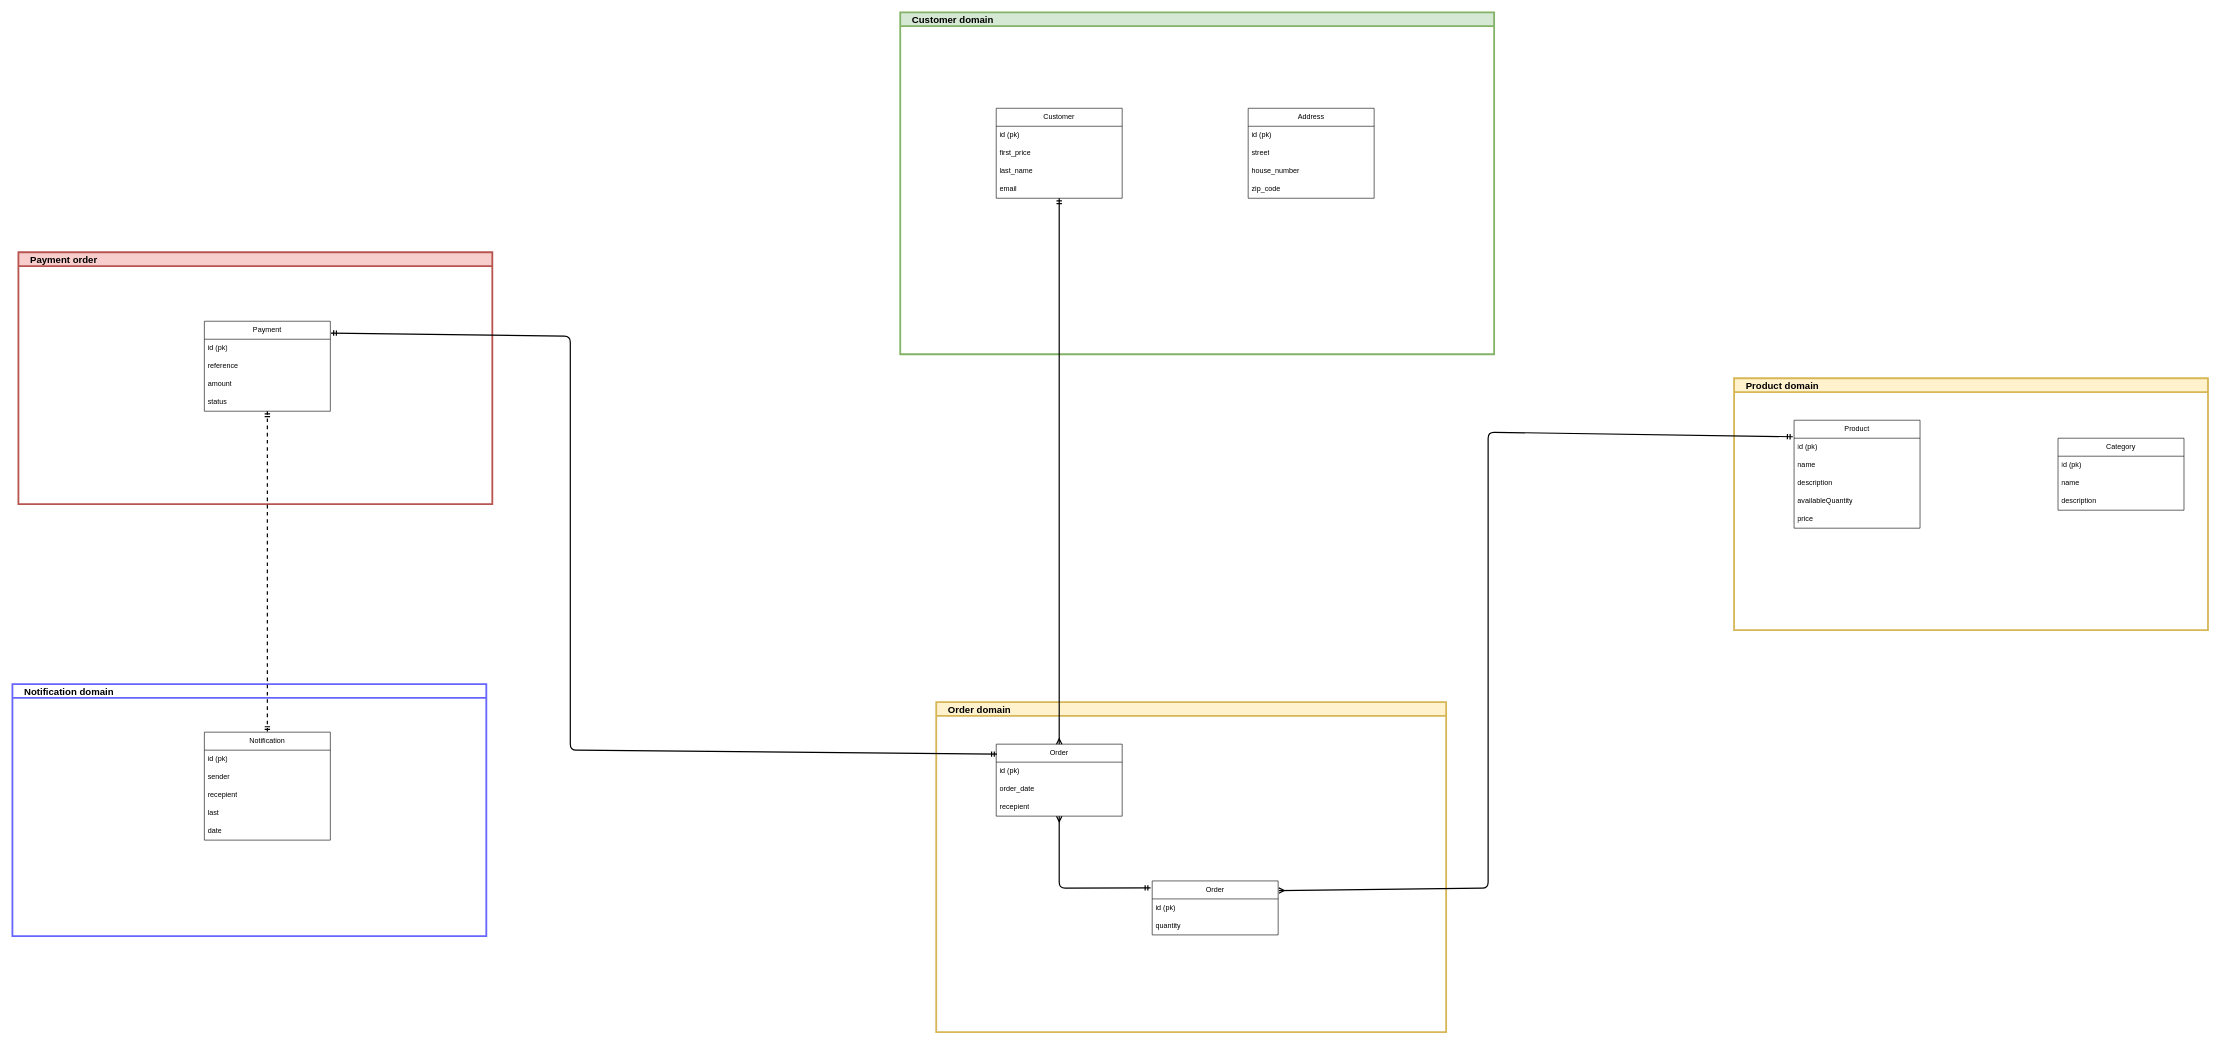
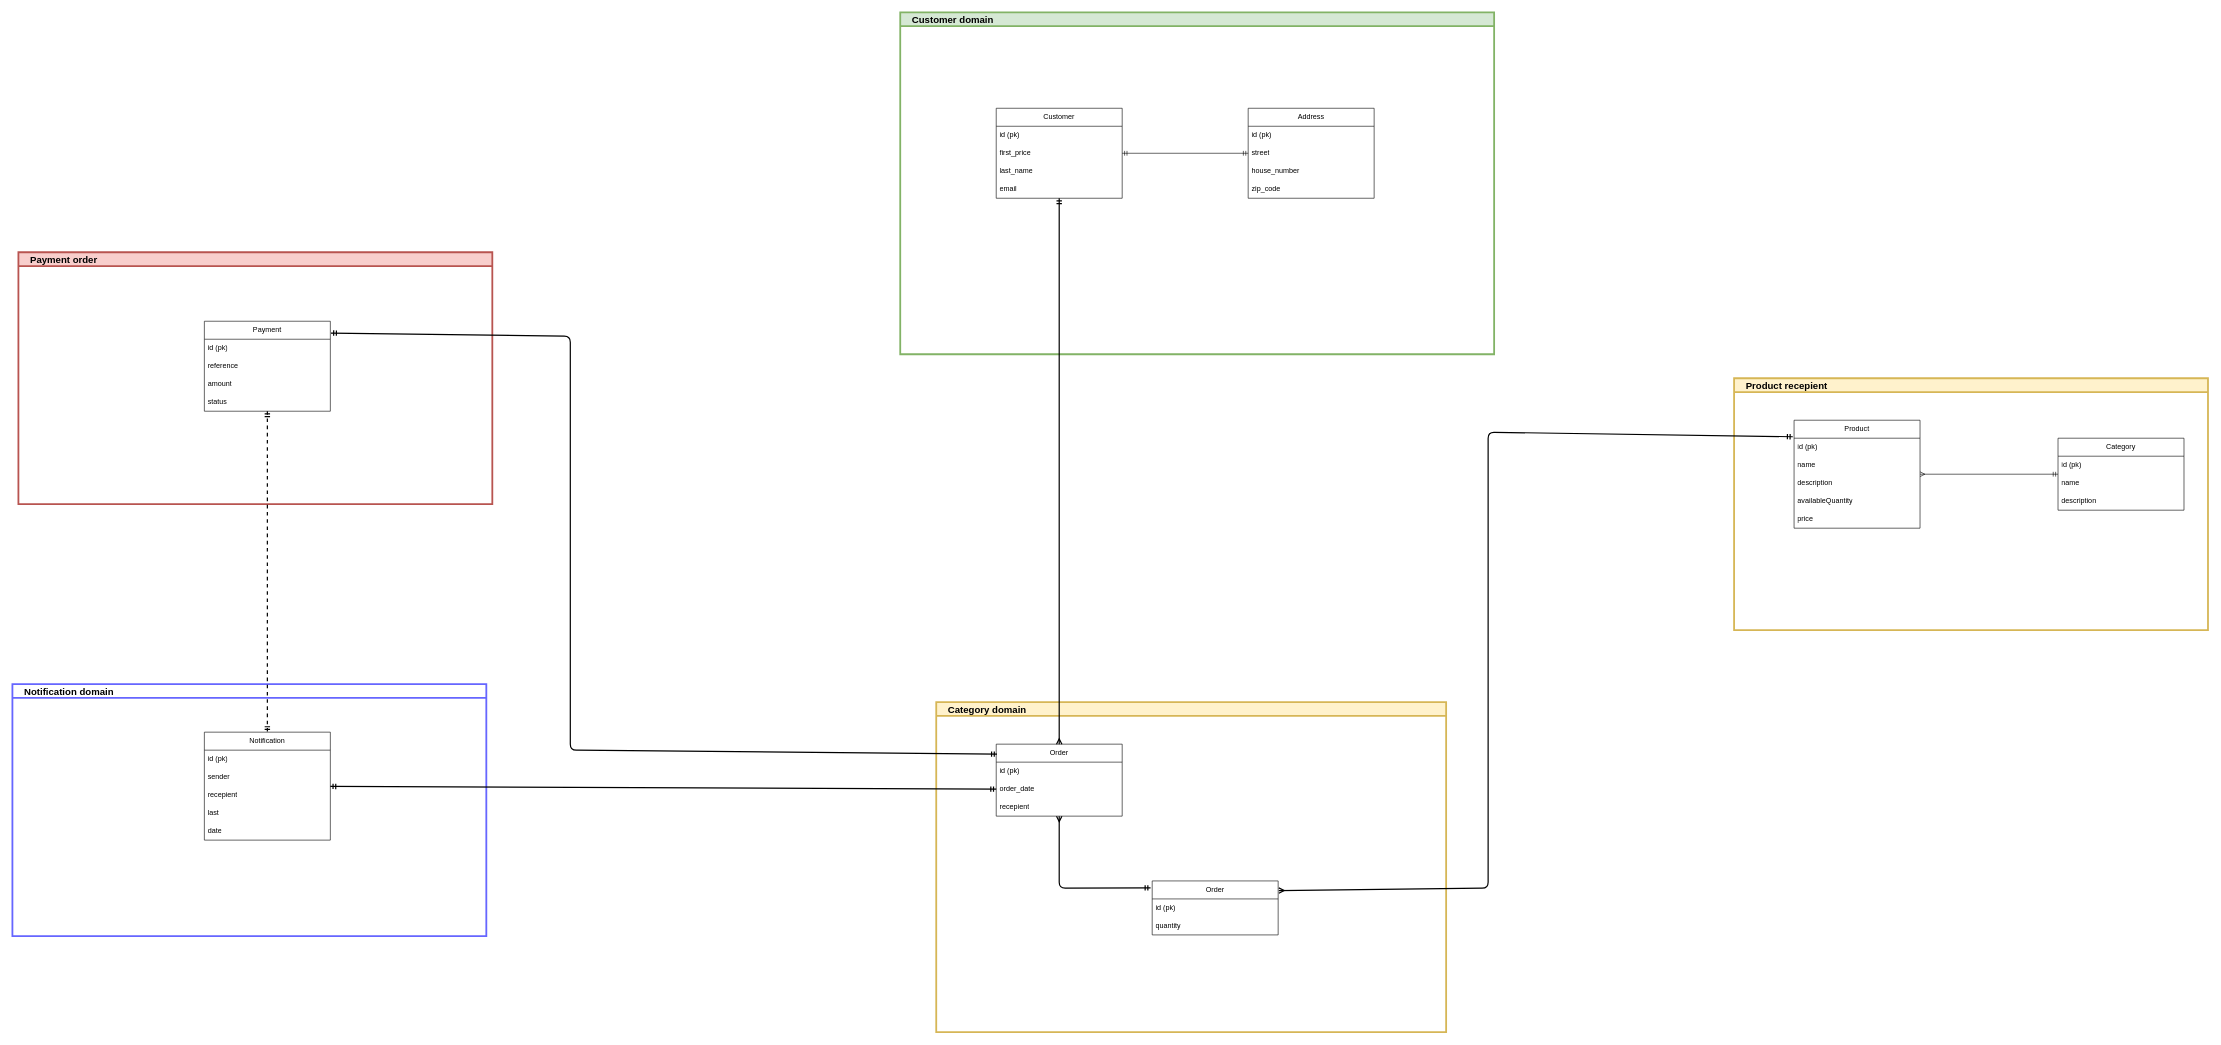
  <mxCell id="0" />
  <mxCell id="1" parent="0" />
  <mxCell id="2" value="&lt;span style=&quot;font-size: 16px;&quot;&gt;&amp;nbsp; &amp;nbsp; Customer domain&lt;/span&gt;" style="swimlane;whiteSpace=wrap;html=1;strokeColor=#82b366;strokeWidth=3;align=left;fillColor=#d5e8d4;" parent="1" vertex="1"><mxGeometry x="1500" y="20" width="990" height="570" as="geometry" /></mxCell>
  <mxCell id="3" value="Customer" style="swimlane;fontStyle=0;childLayout=stackLayout;horizontal=1;startSize=30;horizontalStack=0;resizeParent=1;resizeParentMax=0;resizeLast=0;collapsible=1;marginBottom=0;whiteSpace=wrap;html=1;" parent="2" vertex="1"><mxGeometry x="160" y="160" width="210" height="150" as="geometry" /></mxCell>
  <mxCell id="4" value="id (pk)" style="text;strokeColor=none;fillColor=none;align=left;verticalAlign=middle;spacingLeft=4;spacingRight=4;overflow=hidden;points=[[0,0.5],[1,0.5]];portConstraint=eastwest;rotatable=0;whiteSpace=wrap;html=1;" parent="3" vertex="1"><mxGeometry y="30" width="210" height="30" as="geometry" /></mxCell>
  <mxCell id="5" value="first_price" style="text;strokeColor=none;fillColor=none;align=left;verticalAlign=middle;spacingLeft=4;spacingRight=4;overflow=hidden;points=[[0,0.5],[1,0.5]];portConstraint=eastwest;rotatable=0;whiteSpace=wrap;html=1;" parent="3" vertex="1"><mxGeometry y="60" width="210" height="30" as="geometry" /></mxCell>
  <mxCell id="6" value="last_name" style="text;strokeColor=none;fillColor=none;align=left;verticalAlign=middle;spacingLeft=4;spacingRight=4;overflow=hidden;points=[[0,0.5],[1,0.5]];portConstraint=eastwest;rotatable=0;whiteSpace=wrap;html=1;" parent="3" vertex="1"><mxGeometry y="90" width="210" height="30" as="geometry" /></mxCell>
  <mxCell id="7" value="email" style="text;strokeColor=none;fillColor=none;align=left;verticalAlign=middle;spacingLeft=4;spacingRight=4;overflow=hidden;points=[[0,0.5],[1,0.5]];portConstraint=eastwest;rotatable=0;whiteSpace=wrap;html=1;" parent="3" vertex="1"><mxGeometry y="120" width="210" height="30" as="geometry" /></mxCell>
  <mxCell id="8" value="Address" style="swimlane;fontStyle=0;childLayout=stackLayout;horizontal=1;startSize=30;horizontalStack=0;resizeParent=1;resizeParentMax=0;resizeLast=0;collapsible=1;marginBottom=0;whiteSpace=wrap;html=1;" parent="2" vertex="1"><mxGeometry x="580" y="160" width="210" height="150" as="geometry" /></mxCell>
  <mxCell id="9" value="id (pk)" style="text;strokeColor=none;fillColor=none;align=left;verticalAlign=middle;spacingLeft=4;spacingRight=4;overflow=hidden;points=[[0,0.5],[1,0.5]];portConstraint=eastwest;rotatable=0;whiteSpace=wrap;html=1;" parent="8" vertex="1"><mxGeometry y="30" width="210" height="30" as="geometry" /></mxCell>
  <mxCell id="10" value="street" style="text;strokeColor=none;fillColor=none;align=left;verticalAlign=middle;spacingLeft=4;spacingRight=4;overflow=hidden;points=[[0,0.5],[1,0.5]];portConstraint=eastwest;rotatable=0;whiteSpace=wrap;html=1;" parent="8" vertex="1"><mxGeometry y="60" width="210" height="30" as="geometry" /></mxCell>
  <mxCell id="11" value="house_number" style="text;strokeColor=none;fillColor=none;align=left;verticalAlign=middle;spacingLeft=4;spacingRight=4;overflow=hidden;points=[[0,0.5],[1,0.5]];portConstraint=eastwest;rotatable=0;whiteSpace=wrap;html=1;" parent="8" vertex="1"><mxGeometry y="90" width="210" height="30" as="geometry" /></mxCell>
  <mxCell id="12" value="zip_code" style="text;strokeColor=none;fillColor=none;align=left;verticalAlign=middle;spacingLeft=4;spacingRight=4;overflow=hidden;points=[[0,0.5],[1,0.5]];portConstraint=eastwest;rotatable=0;whiteSpace=wrap;html=1;" parent="8" vertex="1"><mxGeometry y="120" width="210" height="30" as="geometry" /></mxCell>
+ <mxCell id="13" style="edgeStyle=none;html=1;entryX=0;entryY=0.5;entryDx=0;entryDy=0;endArrow=ERmandOne;endFill=0;startArrow=ERmandOne;startFill=0;" parent="2" source="3" target="10" edge="1"><mxGeometry relative="1" as="geometry" /></mxCell>
  <mxCell id="14" value="&lt;span style=&quot;font-size: 16px;&quot;&gt;&amp;nbsp; &amp;nbsp; Payment order&lt;/span&gt;" style="swimlane;whiteSpace=wrap;html=1;strokeColor=#b85450;strokeWidth=3;align=left;fillColor=#f8cecc;" parent="1" vertex="1"><mxGeometry x="30" y="420" width="790" height="420" as="geometry" /></mxCell>
  <mxCell id="15" value="Payment" style="swimlane;fontStyle=0;childLayout=stackLayout;horizontal=1;startSize=30;horizontalStack=0;resizeParent=1;resizeParentMax=0;resizeLast=0;collapsible=1;marginBottom=0;whiteSpace=wrap;html=1;" parent="14" vertex="1"><mxGeometry x="310" y="115" width="210" height="150" as="geometry" /></mxCell>
  <mxCell id="16" value="id (pk)" style="text;strokeColor=none;fillColor=none;align=left;verticalAlign=middle;spacingLeft=4;spacingRight=4;overflow=hidden;points=[[0,0.5],[1,0.5]];portConstraint=eastwest;rotatable=0;whiteSpace=wrap;html=1;" parent="15" vertex="1"><mxGeometry y="30" width="210" height="30" as="geometry" /></mxCell>
  <mxCell id="17" value="reference" style="text;strokeColor=none;fillColor=none;align=left;verticalAlign=middle;spacingLeft=4;spacingRight=4;overflow=hidden;points=[[0,0.5],[1,0.5]];portConstraint=eastwest;rotatable=0;whiteSpace=wrap;html=1;" parent="15" vertex="1"><mxGeometry y="60" width="210" height="30" as="geometry" /></mxCell>
  <mxCell id="18" value="amount" style="text;strokeColor=none;fillColor=none;align=left;verticalAlign=middle;spacingLeft=4;spacingRight=4;overflow=hidden;points=[[0,0.5],[1,0.5]];portConstraint=eastwest;rotatable=0;whiteSpace=wrap;html=1;" parent="15" vertex="1"><mxGeometry y="90" width="210" height="30" as="geometry" /></mxCell>
  <mxCell id="19" value="status" style="text;strokeColor=none;fillColor=none;align=left;verticalAlign=middle;spacingLeft=4;spacingRight=4;overflow=hidden;points=[[0,0.5],[1,0.5]];portConstraint=eastwest;rotatable=0;whiteSpace=wrap;html=1;" parent="15" vertex="1"><mxGeometry y="120" width="210" height="30" as="geometry" /></mxCell>
  <mxCell id="20" value="&lt;font style=&quot;font-size: 16px;&quot;&gt;&amp;nbsp; &amp;nbsp; Notification domain&lt;/font&gt;" style="swimlane;whiteSpace=wrap;html=1;strokeColor=#6666FF;strokeWidth=3;align=left;" parent="1" vertex="1"><mxGeometry x="20" y="1140" width="790" height="420" as="geometry" /></mxCell>
  <mxCell id="21" value="Notification" style="swimlane;fontStyle=0;childLayout=stackLayout;horizontal=1;startSize=30;horizontalStack=0;resizeParent=1;resizeParentMax=0;resizeLast=0;collapsible=1;marginBottom=0;whiteSpace=wrap;html=1;" parent="20" vertex="1"><mxGeometry x="320" y="80" width="210" height="180" as="geometry" /></mxCell>
  <mxCell id="22" value="id (pk)" style="text;strokeColor=none;fillColor=none;align=left;verticalAlign=middle;spacingLeft=4;spacingRight=4;overflow=hidden;points=[[0,0.5],[1,0.5]];portConstraint=eastwest;rotatable=0;whiteSpace=wrap;html=1;" parent="21" vertex="1"><mxGeometry y="30" width="210" height="30" as="geometry" /></mxCell>
  <mxCell id="23" value="sender" style="text;strokeColor=none;fillColor=none;align=left;verticalAlign=middle;spacingLeft=4;spacingRight=4;overflow=hidden;points=[[0,0.5],[1,0.5]];portConstraint=eastwest;rotatable=0;whiteSpace=wrap;html=1;" parent="21" vertex="1"><mxGeometry y="60" width="210" height="30" as="geometry" /></mxCell>
  <mxCell id="24" value="recepient" style="text;strokeColor=none;fillColor=none;align=left;verticalAlign=middle;spacingLeft=4;spacingRight=4;overflow=hidden;points=[[0,0.5],[1,0.5]];portConstraint=eastwest;rotatable=0;whiteSpace=wrap;html=1;" parent="21" vertex="1"><mxGeometry y="90" width="210" height="30" as="geometry" /></mxCell>
  <mxCell id="25" value="last" style="text;strokeColor=none;fillColor=none;align=left;verticalAlign=middle;spacingLeft=4;spacingRight=4;overflow=hidden;points=[[0,0.5],[1,0.5]];portConstraint=eastwest;rotatable=0;whiteSpace=wrap;html=1;" parent="21" vertex="1"><mxGeometry y="120" width="210" height="30" as="geometry" /></mxCell>
  <mxCell id="26" value="date" style="text;strokeColor=none;fillColor=none;align=left;verticalAlign=middle;spacingLeft=4;spacingRight=4;overflow=hidden;points=[[0,0.5],[1,0.5]];portConstraint=eastwest;rotatable=0;whiteSpace=wrap;html=1;" parent="21" vertex="1"><mxGeometry y="150" width="210" height="30" as="geometry" /></mxCell>
  <mxCell id="27" style="edgeStyle=none;html=1;entryX=0.5;entryY=0;entryDx=0;entryDy=0;startArrow=ERmandOne;startFill=0;endArrow=ERmandOne;endFill=0;strokeWidth=2;dashed=1;" parent="1" source="15" target="21" edge="1"><mxGeometry relative="1" as="geometry" /></mxCell>
- <mxCell id="28" value="&lt;font color=&quot;#000000&quot; style=&quot;font-size: 16px;&quot;&gt;&amp;nbsp; &amp;nbsp; Order domain&lt;/font&gt;" style="swimlane;whiteSpace=wrap;html=1;strokeColor=#d6b656;strokeWidth=3;align=left;fillColor=#fff2cc;" parent="1" vertex="1"><mxGeometry x="1560" y="1170" width="850" height="550" as="geometry" /></mxCell>
+ <mxCell id="28" value="&lt;font color=&quot;#000000&quot; style=&quot;font-size: 16px;&quot;&gt;&amp;nbsp; &amp;nbsp; Category domain&lt;/font&gt;" style="swimlane;whiteSpace=wrap;html=1;strokeColor=#d6b656;strokeWidth=3;align=left;fillColor=#fff2cc;" parent="1" vertex="1"><mxGeometry x="1560" y="1170" width="850" height="550" as="geometry" /></mxCell>
  <mxCell id="29" style="edgeStyle=none;html=1;entryX=-0.013;entryY=0.129;entryDx=0;entryDy=0;entryPerimeter=0;strokeWidth=2;fontSize=16;startArrow=ERmany;startFill=0;endArrow=ERmandOne;endFill=0;" parent="28" source="30" target="34" edge="1"><mxGeometry relative="1" as="geometry"><Array as="points"><mxPoint x="205" y="310" /></Array></mxGeometry></mxCell>
  <mxCell id="30" value="Order" style="swimlane;fontStyle=0;childLayout=stackLayout;horizontal=1;startSize=30;horizontalStack=0;resizeParent=1;resizeParentMax=0;resizeLast=0;collapsible=1;marginBottom=0;whiteSpace=wrap;html=1;" parent="28" vertex="1"><mxGeometry x="100" y="70" width="210" height="120" as="geometry" /></mxCell>
  <mxCell id="31" value="id (pk)" style="text;strokeColor=none;fillColor=none;align=left;verticalAlign=middle;spacingLeft=4;spacingRight=4;overflow=hidden;points=[[0,0.5],[1,0.5]];portConstraint=eastwest;rotatable=0;whiteSpace=wrap;html=1;" parent="30" vertex="1"><mxGeometry y="30" width="210" height="30" as="geometry" /></mxCell>
  <mxCell id="32" value="order_date" style="text;strokeColor=none;fillColor=none;align=left;verticalAlign=middle;spacingLeft=4;spacingRight=4;overflow=hidden;points=[[0,0.5],[1,0.5]];portConstraint=eastwest;rotatable=0;whiteSpace=wrap;html=1;" parent="30" vertex="1"><mxGeometry y="60" width="210" height="30" as="geometry" /></mxCell>
  <mxCell id="33" value="recepient" style="text;strokeColor=none;fillColor=none;align=left;verticalAlign=middle;spacingLeft=4;spacingRight=4;overflow=hidden;points=[[0,0.5],[1,0.5]];portConstraint=eastwest;rotatable=0;whiteSpace=wrap;html=1;" parent="30" vertex="1"><mxGeometry y="90" width="210" height="30" as="geometry" /></mxCell>
  <mxCell id="34" value="Order" style="swimlane;fontStyle=0;childLayout=stackLayout;horizontal=1;startSize=30;horizontalStack=0;resizeParent=1;resizeParentMax=0;resizeLast=0;collapsible=1;marginBottom=0;whiteSpace=wrap;html=1;" parent="28" vertex="1"><mxGeometry x="360" y="298" width="210" height="90" as="geometry" /></mxCell>
  <mxCell id="35" value="id (pk)" style="text;strokeColor=none;fillColor=none;align=left;verticalAlign=middle;spacingLeft=4;spacingRight=4;overflow=hidden;points=[[0,0.5],[1,0.5]];portConstraint=eastwest;rotatable=0;whiteSpace=wrap;html=1;" parent="34" vertex="1"><mxGeometry y="30" width="210" height="30" as="geometry" /></mxCell>
  <mxCell id="36" value="quantity" style="text;strokeColor=none;fillColor=none;align=left;verticalAlign=middle;spacingLeft=4;spacingRight=4;overflow=hidden;points=[[0,0.5],[1,0.5]];portConstraint=eastwest;rotatable=0;whiteSpace=wrap;html=1;" parent="34" vertex="1"><mxGeometry y="60" width="210" height="30" as="geometry" /></mxCell>
  <mxCell id="37" style="edgeStyle=none;html=1;entryX=0.006;entryY=0.139;entryDx=0;entryDy=0;entryPerimeter=0;strokeWidth=2;fontSize=16;startArrow=ERmandOne;startFill=0;endArrow=ERmandOne;endFill=0;exitX=1.005;exitY=0.131;exitDx=0;exitDy=0;exitPerimeter=0;" parent="1" source="15" target="30" edge="1"><mxGeometry relative="1" as="geometry"><Array as="points"><mxPoint x="950" y="560" /><mxPoint x="950" y="1250" /></Array></mxGeometry></mxCell>
+ <mxCell id="38" style="edgeStyle=none;html=1;entryX=0;entryY=0.5;entryDx=0;entryDy=0;strokeWidth=2;fontSize=16;startArrow=ERmandOne;startFill=0;endArrow=ERmandOne;endFill=0;" parent="1" source="21" target="32" edge="1"><mxGeometry relative="1" as="geometry" /></mxCell>
  <mxCell id="39" style="edgeStyle=none;html=1;strokeWidth=2;fontSize=16;startArrow=ERmandOne;startFill=0;endArrow=ERmany;endFill=0;" parent="1" source="3" target="30" edge="1"><mxGeometry relative="1" as="geometry" /></mxCell>
- <mxCell id="40" value="&lt;span style=&quot;font-size: 16px;&quot;&gt;&lt;font color=&quot;#000000&quot;&gt;&amp;nbsp; &amp;nbsp; Product domain&lt;/font&gt;&lt;/span&gt;" style="swimlane;whiteSpace=wrap;html=1;strokeColor=#d6b656;strokeWidth=3;align=left;fillColor=#fff2cc;" parent="1" vertex="1"><mxGeometry x="2890" y="630" width="790" height="420" as="geometry" /></mxCell>
+ <mxCell id="40" value="&lt;span style=&quot;font-size: 16px;&quot;&gt;&lt;font color=&quot;#000000&quot;&gt;&amp;nbsp; &amp;nbsp; Product recepient&lt;/font&gt;&lt;/span&gt;" style="swimlane;whiteSpace=wrap;html=1;strokeColor=#d6b656;strokeWidth=3;align=left;fillColor=#fff2cc;" parent="1" vertex="1"><mxGeometry x="2890" y="630" width="790" height="420" as="geometry" /></mxCell>
+ <mxCell id="41" style="edgeStyle=none;html=1;fontColor=#000000;endArrow=ERmandOne;endFill=0;startArrow=ERmany;startFill=0;" parent="40" source="42" target="48" edge="1"><mxGeometry relative="1" as="geometry" /></mxCell>
  <mxCell id="42" value="Product" style="swimlane;fontStyle=0;childLayout=stackLayout;horizontal=1;startSize=30;horizontalStack=0;resizeParent=1;resizeParentMax=0;resizeLast=0;collapsible=1;marginBottom=0;whiteSpace=wrap;html=1;" parent="40" vertex="1"><mxGeometry x="100" y="70" width="210" height="180" as="geometry" /></mxCell>
  <mxCell id="43" value="id (pk)" style="text;strokeColor=none;fillColor=none;align=left;verticalAlign=middle;spacingLeft=4;spacingRight=4;overflow=hidden;points=[[0,0.5],[1,0.5]];portConstraint=eastwest;rotatable=0;whiteSpace=wrap;html=1;" parent="42" vertex="1"><mxGeometry y="30" width="210" height="30" as="geometry" /></mxCell>
  <mxCell id="44" value="name" style="text;strokeColor=none;fillColor=none;align=left;verticalAlign=middle;spacingLeft=4;spacingRight=4;overflow=hidden;points=[[0,0.5],[1,0.5]];portConstraint=eastwest;rotatable=0;whiteSpace=wrap;html=1;" parent="42" vertex="1"><mxGeometry y="60" width="210" height="30" as="geometry" /></mxCell>
  <mxCell id="45" value="description" style="text;strokeColor=none;fillColor=none;align=left;verticalAlign=middle;spacingLeft=4;spacingRight=4;overflow=hidden;points=[[0,0.5],[1,0.5]];portConstraint=eastwest;rotatable=0;whiteSpace=wrap;html=1;" parent="42" vertex="1"><mxGeometry y="90" width="210" height="30" as="geometry" /></mxCell>
  <mxCell id="46" value="availableQuantity" style="text;strokeColor=none;fillColor=none;align=left;verticalAlign=middle;spacingLeft=4;spacingRight=4;overflow=hidden;points=[[0,0.5],[1,0.5]];portConstraint=eastwest;rotatable=0;whiteSpace=wrap;html=1;" parent="42" vertex="1"><mxGeometry y="120" width="210" height="30" as="geometry" /></mxCell>
  <mxCell id="47" value="price" style="text;strokeColor=none;fillColor=none;align=left;verticalAlign=middle;spacingLeft=4;spacingRight=4;overflow=hidden;points=[[0,0.5],[1,0.5]];portConstraint=eastwest;rotatable=0;whiteSpace=wrap;html=1;" parent="42" vertex="1"><mxGeometry y="150" width="210" height="30" as="geometry" /></mxCell>
  <mxCell id="48" value="Category" style="swimlane;fontStyle=0;childLayout=stackLayout;horizontal=1;startSize=30;horizontalStack=0;resizeParent=1;resizeParentMax=0;resizeLast=0;collapsible=1;marginBottom=0;whiteSpace=wrap;html=1;" parent="40" vertex="1"><mxGeometry x="540" y="100" width="210" height="120" as="geometry" /></mxCell>
  <mxCell id="49" value="id (pk)" style="text;strokeColor=none;fillColor=none;align=left;verticalAlign=middle;spacingLeft=4;spacingRight=4;overflow=hidden;points=[[0,0.5],[1,0.5]];portConstraint=eastwest;rotatable=0;whiteSpace=wrap;html=1;" parent="48" vertex="1"><mxGeometry y="30" width="210" height="30" as="geometry" /></mxCell>
  <mxCell id="50" value="name" style="text;strokeColor=none;fillColor=none;align=left;verticalAlign=middle;spacingLeft=4;spacingRight=4;overflow=hidden;points=[[0,0.5],[1,0.5]];portConstraint=eastwest;rotatable=0;whiteSpace=wrap;html=1;" parent="48" vertex="1"><mxGeometry y="60" width="210" height="30" as="geometry" /></mxCell>
  <mxCell id="51" value="description" style="text;strokeColor=none;fillColor=none;align=left;verticalAlign=middle;spacingLeft=4;spacingRight=4;overflow=hidden;points=[[0,0.5],[1,0.5]];portConstraint=eastwest;rotatable=0;whiteSpace=wrap;html=1;" parent="48" vertex="1"><mxGeometry y="90" width="210" height="30" as="geometry" /></mxCell>
  <mxCell id="52" style="edgeStyle=none;html=1;entryX=-0.01;entryY=0.153;entryDx=0;entryDy=0;entryPerimeter=0;strokeWidth=2;fontSize=16;startArrow=ERmany;startFill=0;endArrow=ERmandOne;endFill=0;exitX=1.005;exitY=0.178;exitDx=0;exitDy=0;exitPerimeter=0;" parent="1" source="34" target="42" edge="1"><mxGeometry relative="1" as="geometry"><Array as="points"><mxPoint x="2480" y="1480" /><mxPoint x="2480" y="720" /></Array></mxGeometry></mxCell>
